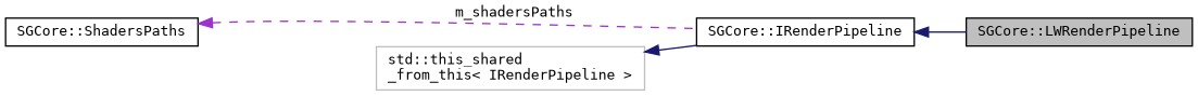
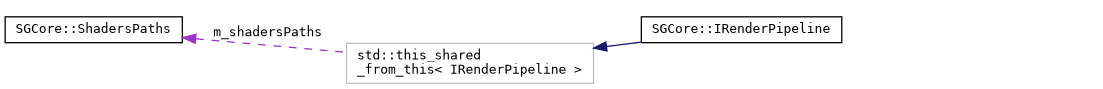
  digraph {
    fontname="DejaVu Sans Mono"
    rankdir=LR
    node [color=black fillcolor=white fontname="DejaVu Sans Mono" fontsize=10 shape=record style=filled]
    edge [color=midnightblue dir=back fontname="DejaVu Sans Mono" fontsize=10 labelfontname=Helvetica labelfontsize=10 style=solid]
-   n1 [fillcolor=grey75 fontcolor=black height=0.2 label="SGCore::LWRenderPipeline" width=0.4]
    n2 [height=0.2 label="SGCore::IRenderPipeline" width=0.4]
    n3 [color=grey75 height=0.2 label="std::this_shared\l_from_this\< IRenderPipeline \>" width=0.4]
    n4 [height=0.2 label="SGCore::ShadersPaths" width=0.4]
-   n2 -> n1
    n3 -> n2
-   n4 -> n2 [color=darkorchid3 label=" m_shadersPaths" style=dashed]
+   n4 -> n3 [color=darkorchid3 label=" m_shadersPaths" style=dashed]
  }
